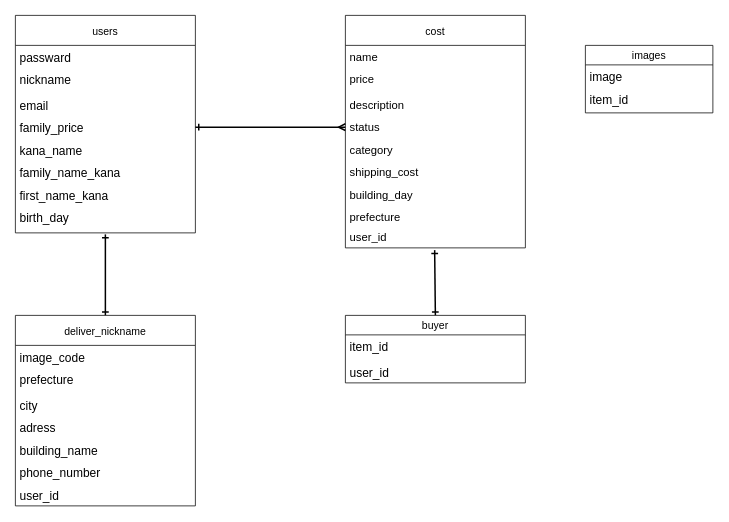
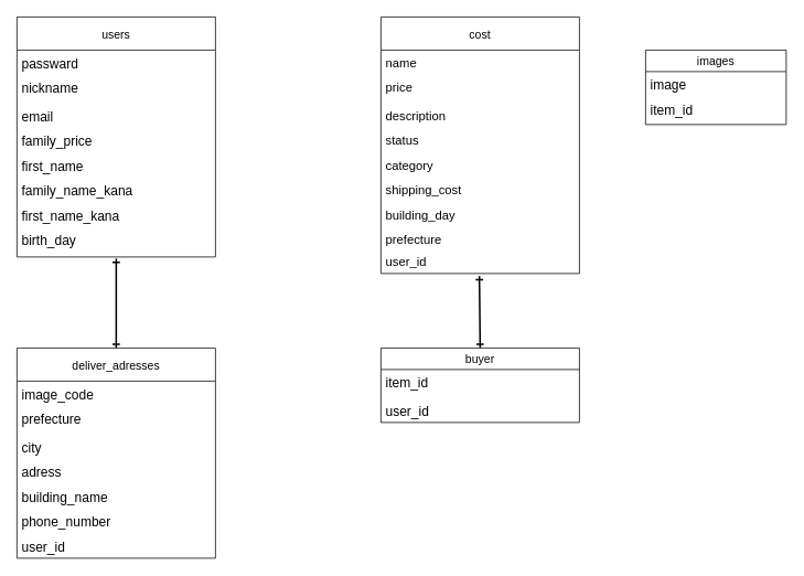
  <mxCell id="0" />
  <mxCell id="1" parent="0" />
  <mxCell id="2" value="users" style="swimlane;fontStyle=0;childLayout=stackLayout;horizontal=1;startSize=40;horizontalStack=0;resizeParent=1;resizeParentMax=0;resizeLast=0;collapsible=1;marginBottom=0;align=center;fontSize=14;direction=east;labelBackgroundColor=default;" vertex="1" parent="1"><mxGeometry x="20" y="20" width="240" height="290" as="geometry"><mxRectangle y="40" width="70" height="26" as="alternateBounds" /></mxGeometry></mxCell>
  <mxCell id="3" value="passward  " style="text;strokeColor=none;fillColor=none;spacingLeft=4;spacingRight=4;overflow=hidden;rotatable=0;points=[[0,0.5],[1,0.5]];portConstraint=eastwest;fontSize=16;" vertex="1" parent="2"><mxGeometry y="40" width="240" height="30" as="geometry" /></mxCell>
  <mxCell id="4" value="nickname&#10;" style="text;strokeColor=none;fillColor=none;spacingLeft=4;spacingRight=4;overflow=hidden;rotatable=0;points=[[0,0.5],[1,0.5]];portConstraint=eastwest;fontSize=16;" vertex="1" parent="2"><mxGeometry y="70" width="240" height="34" as="geometry" /></mxCell>
  <mxCell id="5" value="email" style="text;strokeColor=none;fillColor=none;spacingLeft=4;spacingRight=4;overflow=hidden;rotatable=0;points=[[0,0.5],[1,0.5]];portConstraint=eastwest;fontSize=16;" vertex="1" parent="2"><mxGeometry y="104" width="240" height="30" as="geometry" /></mxCell>
  <mxCell id="6" value="family_price" style="text;strokeColor=none;fillColor=none;spacingLeft=4;spacingRight=4;overflow=hidden;rotatable=0;points=[[0,0.5],[1,0.5]];portConstraint=eastwest;fontSize=16;" vertex="1" parent="2"><mxGeometry y="134" width="240" height="30" as="geometry" /></mxCell>
- <mxCell id="7" value="kana_name" style="text;strokeColor=none;fillColor=none;spacingLeft=4;spacingRight=4;overflow=hidden;rotatable=0;points=[[0,0.5],[1,0.5]];portConstraint=eastwest;fontSize=16;" vertex="1" parent="2"><mxGeometry y="164" width="240" height="30" as="geometry" /></mxCell>
+ <mxCell id="7" value="first_name" style="text;strokeColor=none;fillColor=none;spacingLeft=4;spacingRight=4;overflow=hidden;rotatable=0;points=[[0,0.5],[1,0.5]];portConstraint=eastwest;fontSize=16;" vertex="1" parent="2"><mxGeometry y="164" width="240" height="30" as="geometry" /></mxCell>
  <mxCell id="8" value="family_name_kana" style="text;strokeColor=none;fillColor=none;spacingLeft=4;spacingRight=4;overflow=hidden;rotatable=0;points=[[0,0.5],[1,0.5]];portConstraint=eastwest;fontSize=16;" vertex="1" parent="2"><mxGeometry y="194" width="240" height="30" as="geometry" /></mxCell>
  <mxCell id="9" value="first_name_kana" style="text;strokeColor=none;fillColor=none;spacingLeft=4;spacingRight=4;overflow=hidden;rotatable=0;points=[[0,0.5],[1,0.5]];portConstraint=eastwest;fontSize=16;" vertex="1" parent="2"><mxGeometry y="224" width="240" height="30" as="geometry" /></mxCell>
  <mxCell id="10" value="birth_day" style="text;strokeColor=none;fillColor=none;spacingLeft=4;spacingRight=4;overflow=hidden;rotatable=0;points=[[0,0.5],[1,0.5]];portConstraint=eastwest;fontSize=16;" vertex="1" parent="2"><mxGeometry y="254" width="240" height="36" as="geometry" /></mxCell>
  <mxCell id="11" value="cost" style="swimlane;fontStyle=0;childLayout=stackLayout;horizontal=1;startSize=40;horizontalStack=0;resizeParent=1;resizeParentMax=0;resizeLast=0;collapsible=1;marginBottom=0;align=center;fontSize=14;direction=east;" vertex="1" parent="1"><mxGeometry x="460" y="20" width="240" height="310" as="geometry"><mxRectangle y="40" width="70" height="26" as="alternateBounds" /></mxGeometry></mxCell>
  <mxCell id="12" value="name " style="text;strokeColor=none;fillColor=none;spacingLeft=4;spacingRight=4;overflow=hidden;rotatable=0;points=[[0,0.5],[1,0.5]];portConstraint=eastwest;fontSize=15;fontStyle=0" vertex="1" parent="11"><mxGeometry y="40" width="240" height="30" as="geometry" /></mxCell>
  <mxCell id="13" value="price" style="text;strokeColor=none;fillColor=none;spacingLeft=4;spacingRight=4;overflow=hidden;rotatable=0;points=[[0,0.5],[1,0.5]];portConstraint=eastwest;fontSize=15;" vertex="1" parent="11"><mxGeometry y="70" width="240" height="34" as="geometry" /></mxCell>
  <mxCell id="14" value="description" style="text;strokeColor=none;fillColor=none;spacingLeft=4;spacingRight=4;overflow=hidden;rotatable=0;points=[[0,0.5],[1,0.5]];portConstraint=eastwest;fontSize=15;" vertex="1" parent="11"><mxGeometry y="104" width="240" height="30" as="geometry" /></mxCell>
  <mxCell id="15" value="status" style="text;strokeColor=none;fillColor=none;spacingLeft=4;spacingRight=4;overflow=hidden;rotatable=0;points=[[0,0.5],[1,0.5]];portConstraint=eastwest;fontSize=15;" vertex="1" parent="11"><mxGeometry y="134" width="240" height="30" as="geometry" /></mxCell>
  <mxCell id="16" value="category" style="text;strokeColor=none;fillColor=none;spacingLeft=4;spacingRight=4;overflow=hidden;rotatable=0;points=[[0,0.5],[1,0.5]];portConstraint=eastwest;fontSize=15;" vertex="1" parent="11"><mxGeometry y="164" width="240" height="30" as="geometry" /></mxCell>
  <mxCell id="17" value="shipping_cost" style="text;strokeColor=none;fillColor=none;spacingLeft=4;spacingRight=4;overflow=hidden;rotatable=0;points=[[0,0.5],[1,0.5]];portConstraint=eastwest;fontSize=15;" vertex="1" parent="11"><mxGeometry y="194" width="240" height="30" as="geometry" /></mxCell>
  <mxCell id="18" value="building_day" style="text;strokeColor=none;fillColor=none;spacingLeft=4;spacingRight=4;overflow=hidden;rotatable=0;points=[[0,0.5],[1,0.5]];portConstraint=eastwest;fontSize=15;" vertex="1" parent="11"><mxGeometry y="224" width="240" height="30" as="geometry" /></mxCell>
  <mxCell id="19" value="prefecture" style="text;strokeColor=none;fillColor=none;spacingLeft=4;spacingRight=4;overflow=hidden;rotatable=0;points=[[0,0.5],[1,0.5]];portConstraint=eastwest;fontSize=15;" vertex="1" parent="11"><mxGeometry y="254" width="240" height="26" as="geometry" /></mxCell>
  <mxCell id="20" value="user_id" style="text;strokeColor=none;fillColor=none;spacingLeft=4;spacingRight=4;overflow=hidden;rotatable=0;points=[[0,0.5],[1,0.5]];portConstraint=eastwest;fontSize=15;" vertex="1" parent="11"><mxGeometry y="280" width="240" height="30" as="geometry" /></mxCell>
- <mxCell id="21" style="edgeStyle=none;html=1;exitX=1;exitY=0.5;exitDx=0;exitDy=0;entryX=0;entryY=0.5;entryDx=0;entryDy=0;fontColor=default;endArrow=ERmany;endFill=0;startArrow=ERone;startFill=0;strokeWidth=2;targetPerimeterSpacing=-1;" edge="1" parent="1" source="6" target="15"><mxGeometry relative="1" as="geometry" /></mxCell>
  <mxCell id="22" style="edgeStyle=none;html=1;exitX=0.5;exitY=0;exitDx=0;exitDy=0;entryX=0.496;entryY=1.1;entryDx=0;entryDy=0;entryPerimeter=0;fontSize=16;fontColor=default;startArrow=ERone;startFill=0;endArrow=ERone;endFill=0;targetPerimeterSpacing=-1;strokeWidth=2;" edge="1" parent="1" source="23" target="20"><mxGeometry relative="1" as="geometry" /></mxCell>
  <mxCell id="23" value="buyer" style="swimlane;fontStyle=0;childLayout=stackLayout;horizontal=1;startSize=26;horizontalStack=0;resizeParent=1;resizeParentMax=0;resizeLast=0;collapsible=1;marginBottom=0;align=center;fontSize=14;labelBackgroundColor=none;" vertex="1" parent="1"><mxGeometry x="460" y="420" width="240" height="90" as="geometry" /></mxCell>
  <mxCell id="24" value="item_id" style="text;strokeColor=none;fillColor=none;spacingLeft=4;spacingRight=4;overflow=hidden;rotatable=0;points=[[0,0.5],[1,0.5]];portConstraint=eastwest;fontSize=16;labelBackgroundColor=none;fontColor=default;" vertex="1" parent="23"><mxGeometry y="26" width="240" height="34" as="geometry" /></mxCell>
  <mxCell id="25" value="user_id" style="text;strokeColor=none;fillColor=none;spacingLeft=4;spacingRight=4;overflow=hidden;rotatable=0;points=[[0,0.5],[1,0.5]];portConstraint=eastwest;fontSize=16;labelBackgroundColor=none;fontColor=default;" vertex="1" parent="23"><mxGeometry y="60" width="240" height="30" as="geometry" /></mxCell>
  <mxCell id="26" style="edgeStyle=none;html=1;exitX=0.5;exitY=0;exitDx=0;exitDy=0;entryX=0.5;entryY=1.056;entryDx=0;entryDy=0;entryPerimeter=0;fontSize=16;fontColor=default;startArrow=ERone;startFill=0;endArrow=ERone;endFill=0;targetPerimeterSpacing=-1;strokeWidth=2;" edge="1" parent="1" source="27" target="10"><mxGeometry relative="1" as="geometry" /></mxCell>
- <mxCell id="27" value="deliver_nickname" style="swimlane;fontStyle=0;childLayout=stackLayout;horizontal=1;startSize=40;horizontalStack=0;resizeParent=1;resizeParentMax=0;resizeLast=0;collapsible=1;marginBottom=0;align=center;fontSize=14;direction=east;labelBackgroundColor=default;" vertex="1" parent="1"><mxGeometry x="20" y="420" width="240" height="254" as="geometry"><mxRectangle y="40" width="70" height="26" as="alternateBounds" /></mxGeometry></mxCell>
+ <mxCell id="27" value="deliver_adresses" style="swimlane;fontStyle=0;childLayout=stackLayout;horizontal=1;startSize=40;horizontalStack=0;resizeParent=1;resizeParentMax=0;resizeLast=0;collapsible=1;marginBottom=0;align=center;fontSize=14;direction=east;labelBackgroundColor=default;" vertex="1" parent="1"><mxGeometry x="20" y="420" width="240" height="254" as="geometry"><mxRectangle y="40" width="70" height="26" as="alternateBounds" /></mxGeometry></mxCell>
  <mxCell id="28" value="image_code" style="text;strokeColor=none;fillColor=none;spacingLeft=4;spacingRight=4;overflow=hidden;rotatable=0;points=[[0,0.5],[1,0.5]];portConstraint=eastwest;fontSize=16;" vertex="1" parent="27"><mxGeometry y="40" width="240" height="30" as="geometry" /></mxCell>
  <mxCell id="29" value="prefecture" style="text;strokeColor=none;fillColor=none;spacingLeft=4;spacingRight=4;overflow=hidden;rotatable=0;points=[[0,0.5],[1,0.5]];portConstraint=eastwest;fontSize=16;" vertex="1" parent="27"><mxGeometry y="70" width="240" height="34" as="geometry" /></mxCell>
  <mxCell id="30" value="city" style="text;strokeColor=none;fillColor=none;spacingLeft=4;spacingRight=4;overflow=hidden;rotatable=0;points=[[0,0.5],[1,0.5]];portConstraint=eastwest;fontSize=16;" vertex="1" parent="27"><mxGeometry y="104" width="240" height="30" as="geometry" /></mxCell>
  <mxCell id="31" value="adress" style="text;strokeColor=none;fillColor=none;spacingLeft=4;spacingRight=4;overflow=hidden;rotatable=0;points=[[0,0.5],[1,0.5]];portConstraint=eastwest;fontSize=16;" vertex="1" parent="27"><mxGeometry y="134" width="240" height="30" as="geometry" /></mxCell>
  <mxCell id="32" value="building_name" style="text;strokeColor=none;fillColor=none;spacingLeft=4;spacingRight=4;overflow=hidden;rotatable=0;points=[[0,0.5],[1,0.5]];portConstraint=eastwest;fontSize=16;" vertex="1" parent="27"><mxGeometry y="164" width="240" height="30" as="geometry" /></mxCell>
  <mxCell id="33" value="phone_number" style="text;strokeColor=none;fillColor=none;spacingLeft=4;spacingRight=4;overflow=hidden;rotatable=0;points=[[0,0.5],[1,0.5]];portConstraint=eastwest;fontSize=16;" vertex="1" parent="27"><mxGeometry y="194" width="240" height="30" as="geometry" /></mxCell>
  <mxCell id="34" value="user_id" style="text;strokeColor=none;fillColor=none;spacingLeft=4;spacingRight=4;overflow=hidden;rotatable=0;points=[[0,0.5],[1,0.5]];portConstraint=eastwest;fontSize=16;" vertex="1" parent="27"><mxGeometry y="224" width="240" height="30" as="geometry" /></mxCell>
  <mxCell id="35" value="images" style="swimlane;fontStyle=0;childLayout=stackLayout;horizontal=1;startSize=26;horizontalStack=0;resizeParent=1;resizeParentMax=0;resizeLast=0;collapsible=1;marginBottom=0;align=center;fontSize=14;labelBackgroundColor=none;" vertex="1" parent="1"><mxGeometry x="780" y="60" width="170" height="90" as="geometry" /></mxCell>
  <mxCell id="36" value="image" style="text;strokeColor=none;fillColor=none;spacingLeft=4;spacingRight=4;overflow=hidden;rotatable=0;points=[[0,0.5],[1,0.5]];portConstraint=eastwest;fontSize=16;labelBackgroundColor=none;fontColor=default;" vertex="1" parent="35"><mxGeometry y="26" width="170" height="30" as="geometry" /></mxCell>
  <mxCell id="37" value="item_id" style="text;strokeColor=none;fillColor=none;spacingLeft=4;spacingRight=4;overflow=hidden;rotatable=0;points=[[0,0.5],[1,0.5]];portConstraint=eastwest;fontSize=16;labelBackgroundColor=none;fontColor=default;" vertex="1" parent="35"><mxGeometry y="56" width="170" height="34" as="geometry" /></mxCell>
